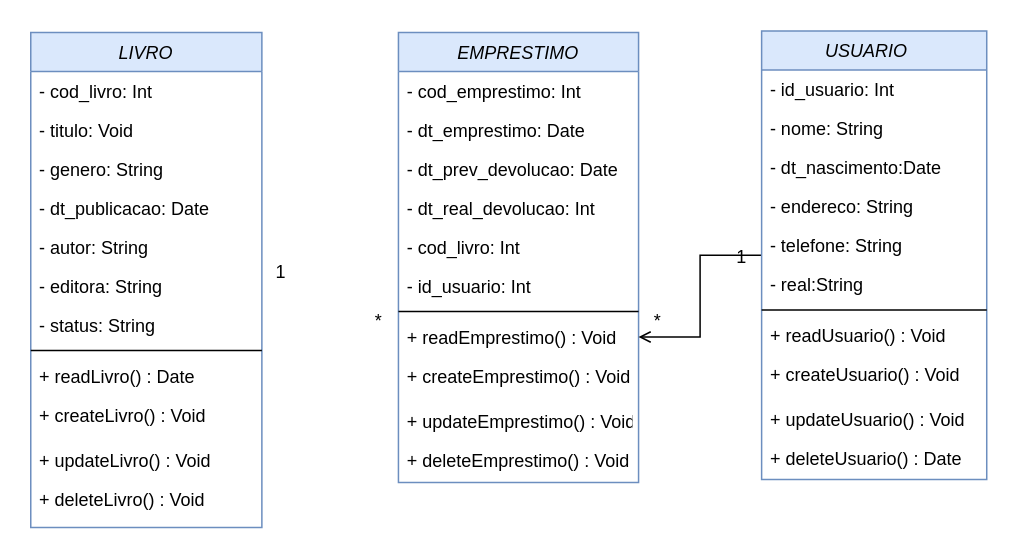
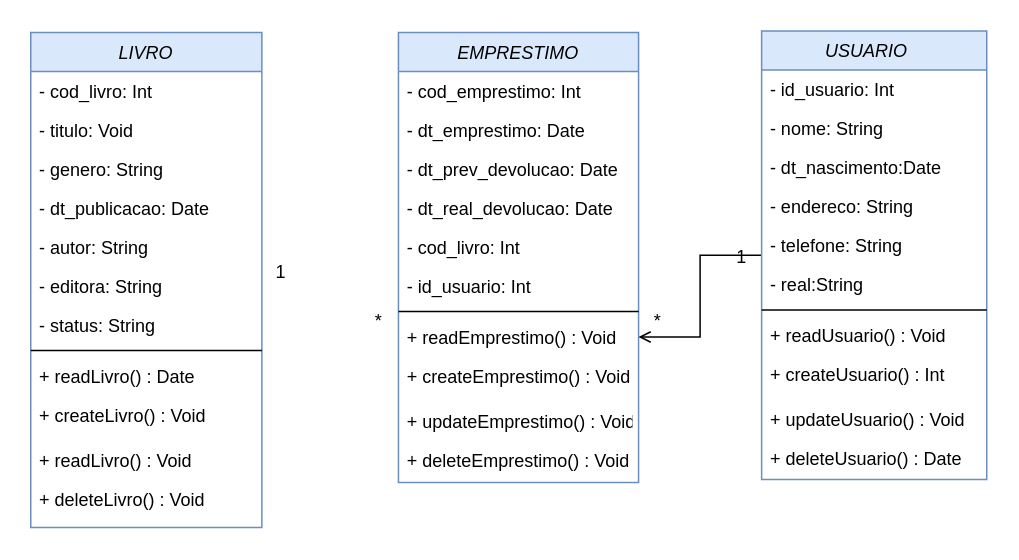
  <mxCell id="0" />
  <mxCell id="1" parent="0" />
  <mxCell id="2" value="LIVRO" style="swimlane;fontStyle=2;align=center;verticalAlign=top;childLayout=stackLayout;horizontal=1;startSize=26;horizontalStack=0;resizeParent=1;resizeLast=0;collapsible=1;marginBottom=0;rounded=0;shadow=0;strokeWidth=1;fillColor=#dae8fc;strokeColor=#6c8ebf;" parent="1" vertex="1"><mxGeometry x="20" y="21" width="154" height="330" as="geometry"><mxRectangle x="230" y="140" width="160" height="26" as="alternateBounds" /></mxGeometry></mxCell>
  <mxCell id="3" value="- cod_livro: Int" style="text;align=left;verticalAlign=top;spacingLeft=4;spacingRight=4;overflow=hidden;rotatable=0;points=[[0,0.5],[1,0.5]];portConstraint=eastwest;" parent="2" vertex="1"><mxGeometry y="26" width="154" height="26" as="geometry" /></mxCell>
  <mxCell id="4" value="- titulo: Void" style="text;align=left;verticalAlign=top;spacingLeft=4;spacingRight=4;overflow=hidden;rotatable=0;points=[[0,0.5],[1,0.5]];portConstraint=eastwest;rounded=0;shadow=0;html=0;" parent="2" vertex="1"><mxGeometry y="52" width="154" height="26" as="geometry" /></mxCell>
  <mxCell id="5" value="- genero: String" style="text;align=left;verticalAlign=top;spacingLeft=4;spacingRight=4;overflow=hidden;rotatable=0;points=[[0,0.5],[1,0.5]];portConstraint=eastwest;rounded=0;shadow=0;html=0;" parent="2" vertex="1"><mxGeometry y="78" width="154" height="26" as="geometry" /></mxCell>
  <mxCell id="6" value="- dt_publicacao: Date" style="text;align=left;verticalAlign=top;spacingLeft=4;spacingRight=4;overflow=hidden;rotatable=0;points=[[0,0.5],[1,0.5]];portConstraint=eastwest;rounded=0;shadow=0;html=0;" parent="2" vertex="1"><mxGeometry y="104" width="154" height="26" as="geometry" /></mxCell>
  <mxCell id="7" value="- autor: String&#10;" style="text;align=left;verticalAlign=top;spacingLeft=4;spacingRight=4;overflow=hidden;rotatable=0;points=[[0,0.5],[1,0.5]];portConstraint=eastwest;rounded=0;shadow=0;html=0;" parent="2" vertex="1"><mxGeometry y="130" width="154" height="26" as="geometry" /></mxCell>
  <mxCell id="8" value="- editora: String&#10;" style="text;align=left;verticalAlign=top;spacingLeft=4;spacingRight=4;overflow=hidden;rotatable=0;points=[[0,0.5],[1,0.5]];portConstraint=eastwest;rounded=0;shadow=0;html=0;" parent="2" vertex="1"><mxGeometry y="156" width="154" height="26" as="geometry" /></mxCell>
  <mxCell id="9" value="- status: String" style="text;align=left;verticalAlign=top;spacingLeft=4;spacingRight=4;overflow=hidden;rotatable=0;points=[[0,0.5],[1,0.5]];portConstraint=eastwest;rounded=0;shadow=0;html=0;" parent="2" vertex="1"><mxGeometry y="182" width="154" height="26" as="geometry" /></mxCell>
  <mxCell id="10" value="" style="line;html=1;strokeWidth=1;align=left;verticalAlign=middle;spacingTop=-1;spacingLeft=3;spacingRight=3;rotatable=0;labelPosition=right;points=[];portConstraint=eastwest;" parent="2" vertex="1"><mxGeometry y="208" width="154" height="8" as="geometry" /></mxCell>
  <mxCell id="11" value="+ readLivro() : Date" style="text;align=left;verticalAlign=top;spacingLeft=4;spacingRight=4;overflow=hidden;rotatable=0;points=[[0,0.5],[1,0.5]];portConstraint=eastwest;" parent="2" vertex="1"><mxGeometry y="216" width="154" height="26" as="geometry" /></mxCell>
  <mxCell id="12" value="+ createLivro() : Void" style="text;align=left;verticalAlign=top;spacingLeft=4;spacingRight=4;overflow=hidden;rotatable=0;points=[[0,0.5],[1,0.5]];portConstraint=eastwest;" parent="2" vertex="1"><mxGeometry y="242" width="154" height="30" as="geometry" /></mxCell>
- <mxCell id="13" value="+ updateLivro() : Void" style="text;align=left;verticalAlign=top;spacingLeft=4;spacingRight=4;overflow=hidden;rotatable=0;points=[[0,0.5],[1,0.5]];portConstraint=eastwest;" parent="2" vertex="1"><mxGeometry y="272" width="154" height="26" as="geometry" /></mxCell>
+ <mxCell id="13" value="+ readLivro() : Void" style="text;align=left;verticalAlign=top;spacingLeft=4;spacingRight=4;overflow=hidden;rotatable=0;points=[[0,0.5],[1,0.5]];portConstraint=eastwest;" parent="2" vertex="1"><mxGeometry y="272" width="154" height="26" as="geometry" /></mxCell>
  <mxCell id="14" value="+ deleteLivro() : Void" style="text;align=left;verticalAlign=top;spacingLeft=4;spacingRight=4;overflow=hidden;rotatable=0;points=[[0,0.5],[1,0.5]];portConstraint=eastwest;" parent="2" vertex="1"><mxGeometry y="298" width="154" height="26" as="geometry" /></mxCell>
  <mxCell id="15" value="EMPRESTIMO" style="swimlane;fontStyle=2;align=center;verticalAlign=top;childLayout=stackLayout;horizontal=1;startSize=26;horizontalStack=0;resizeParent=1;resizeLast=0;collapsible=1;marginBottom=0;rounded=0;shadow=0;strokeWidth=1;fillColor=#dae8fc;strokeColor=#6c8ebf;" parent="1" vertex="1"><mxGeometry x="265" y="21" width="160" height="300" as="geometry"><mxRectangle x="230" y="140" width="160" height="26" as="alternateBounds" /></mxGeometry></mxCell>
  <mxCell id="16" value="- cod_emprestimo: Int" style="text;align=left;verticalAlign=top;spacingLeft=4;spacingRight=4;overflow=hidden;rotatable=0;points=[[0,0.5],[1,0.5]];portConstraint=eastwest;" parent="15" vertex="1"><mxGeometry y="26" width="160" height="26" as="geometry" /></mxCell>
  <mxCell id="17" value="- dt_emprestimo: Date" style="text;align=left;verticalAlign=top;spacingLeft=4;spacingRight=4;overflow=hidden;rotatable=0;points=[[0,0.5],[1,0.5]];portConstraint=eastwest;rounded=0;shadow=0;html=0;" parent="15" vertex="1"><mxGeometry y="52" width="160" height="26" as="geometry" /></mxCell>
  <mxCell id="18" value="- dt_prev_devolucao: Date" style="text;align=left;verticalAlign=top;spacingLeft=4;spacingRight=4;overflow=hidden;rotatable=0;points=[[0,0.5],[1,0.5]];portConstraint=eastwest;rounded=0;shadow=0;html=0;" parent="15" vertex="1"><mxGeometry y="78" width="160" height="26" as="geometry" /></mxCell>
- <mxCell id="19" value="- dt_real_devolucao: Int" style="text;align=left;verticalAlign=top;spacingLeft=4;spacingRight=4;overflow=hidden;rotatable=0;points=[[0,0.5],[1,0.5]];portConstraint=eastwest;rounded=0;shadow=0;html=0;" parent="15" vertex="1"><mxGeometry y="104" width="160" height="26" as="geometry" /></mxCell>
+ <mxCell id="19" value="- dt_real_devolucao: Date" style="text;align=left;verticalAlign=top;spacingLeft=4;spacingRight=4;overflow=hidden;rotatable=0;points=[[0,0.5],[1,0.5]];portConstraint=eastwest;rounded=0;shadow=0;html=0;" parent="15" vertex="1"><mxGeometry y="104" width="160" height="26" as="geometry" /></mxCell>
  <mxCell id="20" value="- cod_livro: Int" style="text;align=left;verticalAlign=top;spacingLeft=4;spacingRight=4;overflow=hidden;rotatable=0;points=[[0,0.5],[1,0.5]];portConstraint=eastwest;" vertex="1" parent="15"><mxGeometry y="130" width="160" height="26" as="geometry" /></mxCell>
  <mxCell id="21" value="- id_usuario: Int" style="text;align=left;verticalAlign=top;spacingLeft=4;spacingRight=4;overflow=hidden;rotatable=0;points=[[0,0.5],[1,0.5]];portConstraint=eastwest;rounded=0;shadow=0;html=0;" vertex="1" parent="15"><mxGeometry y="156" width="160" height="26" as="geometry" /></mxCell>
  <mxCell id="22" value="" style="line;html=1;strokeWidth=1;align=left;verticalAlign=middle;spacingTop=-1;spacingLeft=3;spacingRight=3;rotatable=0;labelPosition=right;points=[];portConstraint=eastwest;" parent="15" vertex="1"><mxGeometry y="182" width="160" height="8" as="geometry" /></mxCell>
  <mxCell id="23" value="+ readEmprestimo() : Void" style="text;align=left;verticalAlign=top;spacingLeft=4;spacingRight=4;overflow=hidden;rotatable=0;points=[[0,0.5],[1,0.5]];portConstraint=eastwest;" parent="15" vertex="1"><mxGeometry y="190" width="160" height="26" as="geometry" /></mxCell>
  <mxCell id="24" value="+ createEmprestimo() : Void" style="text;align=left;verticalAlign=top;spacingLeft=4;spacingRight=4;overflow=hidden;rotatable=0;points=[[0,0.5],[1,0.5]];portConstraint=eastwest;" parent="15" vertex="1"><mxGeometry y="216" width="160" height="30" as="geometry" /></mxCell>
  <mxCell id="25" value="+ updateEmprestimo() : Void" style="text;align=left;verticalAlign=top;spacingLeft=4;spacingRight=4;overflow=hidden;rotatable=0;points=[[0,0.5],[1,0.5]];portConstraint=eastwest;" parent="15" vertex="1"><mxGeometry y="246" width="160" height="26" as="geometry" /></mxCell>
  <mxCell id="26" value="+ deleteEmprestimo() : Void" style="text;align=left;verticalAlign=top;spacingLeft=4;spacingRight=4;overflow=hidden;rotatable=0;points=[[0,0.5],[1,0.5]];portConstraint=eastwest;" parent="15" vertex="1"><mxGeometry y="272" width="160" height="26" as="geometry" /></mxCell>
  <mxCell id="27" value="" style="edgeStyle=orthogonalEdgeStyle;rounded=0;orthogonalLoop=1;jettySize=auto;html=1;endArrow=open;" edge="1" parent="1" source="28" target="23"><mxGeometry relative="1" as="geometry" /></mxCell>
  <mxCell id="28" value="USUARIO   " style="swimlane;fontStyle=2;align=center;verticalAlign=top;childLayout=stackLayout;horizontal=1;startSize=26;horizontalStack=0;resizeParent=1;resizeLast=0;collapsible=1;marginBottom=0;rounded=0;shadow=0;strokeWidth=1;fillColor=#dae8fc;strokeColor=#6c8ebf;" vertex="1" parent="1"><mxGeometry x="507" y="20" width="150" height="299" as="geometry"><mxRectangle x="230" y="140" width="160" height="26" as="alternateBounds" /></mxGeometry></mxCell>
  <mxCell id="29" value="- id_usuario: Int" style="text;align=left;verticalAlign=top;spacingLeft=4;spacingRight=4;overflow=hidden;rotatable=0;points=[[0,0.5],[1,0.5]];portConstraint=eastwest;rounded=0;shadow=0;html=0;" vertex="1" parent="28"><mxGeometry y="26" width="150" height="26" as="geometry" /></mxCell>
  <mxCell id="30" value="- nome: String" style="text;align=left;verticalAlign=top;spacingLeft=4;spacingRight=4;overflow=hidden;rotatable=0;points=[[0,0.5],[1,0.5]];portConstraint=eastwest;" vertex="1" parent="28"><mxGeometry y="52" width="150" height="26" as="geometry" /></mxCell>
  <mxCell id="31" value="- dt_nascimento:Date" style="text;align=left;verticalAlign=top;spacingLeft=4;spacingRight=4;overflow=hidden;rotatable=0;points=[[0,0.5],[1,0.5]];portConstraint=eastwest;rounded=0;shadow=0;html=0;" vertex="1" parent="28"><mxGeometry y="78" width="150" height="26" as="geometry" /></mxCell>
  <mxCell id="32" value="- endereco: String" style="text;align=left;verticalAlign=top;spacingLeft=4;spacingRight=4;overflow=hidden;rotatable=0;points=[[0,0.5],[1,0.5]];portConstraint=eastwest;rounded=0;shadow=0;html=0;" vertex="1" parent="28"><mxGeometry y="104" width="150" height="26" as="geometry" /></mxCell>
  <mxCell id="33" value="- telefone: String" style="text;align=left;verticalAlign=top;spacingLeft=4;spacingRight=4;overflow=hidden;rotatable=0;points=[[0,0.5],[1,0.5]];portConstraint=eastwest;rounded=0;shadow=0;html=0;" vertex="1" parent="28"><mxGeometry y="130" width="150" height="26" as="geometry" /></mxCell>
  <mxCell id="34" value="- real:String" style="text;align=left;verticalAlign=top;spacingLeft=4;spacingRight=4;overflow=hidden;rotatable=0;points=[[0,0.5],[1,0.5]];portConstraint=eastwest;" vertex="1" parent="28"><mxGeometry y="156" width="150" height="26" as="geometry" /></mxCell>
  <mxCell id="35" value="" style="line;html=1;strokeWidth=1;align=left;verticalAlign=middle;spacingTop=-1;spacingLeft=3;spacingRight=3;rotatable=0;labelPosition=right;points=[];portConstraint=eastwest;" vertex="1" parent="28"><mxGeometry y="182" width="150" height="8" as="geometry" /></mxCell>
  <mxCell id="36" value="+ readUsuario() : Void" style="text;align=left;verticalAlign=top;spacingLeft=4;spacingRight=4;overflow=hidden;rotatable=0;points=[[0,0.5],[1,0.5]];portConstraint=eastwest;" vertex="1" parent="28"><mxGeometry y="190" width="150" height="26" as="geometry" /></mxCell>
- <mxCell id="37" value="+ createUsuario() : Void" style="text;align=left;verticalAlign=top;spacingLeft=4;spacingRight=4;overflow=hidden;rotatable=0;points=[[0,0.5],[1,0.5]];portConstraint=eastwest;" vertex="1" parent="28"><mxGeometry y="216" width="150" height="30" as="geometry" /></mxCell>
+ <mxCell id="37" value="+ createUsuario() : Int" style="text;align=left;verticalAlign=top;spacingLeft=4;spacingRight=4;overflow=hidden;rotatable=0;points=[[0,0.5],[1,0.5]];portConstraint=eastwest;" vertex="1" parent="28"><mxGeometry y="216" width="150" height="30" as="geometry" /></mxCell>
  <mxCell id="38" value="+ updateUsuario() : Void" style="text;align=left;verticalAlign=top;spacingLeft=4;spacingRight=4;overflow=hidden;rotatable=0;points=[[0,0.5],[1,0.5]];portConstraint=eastwest;" vertex="1" parent="28"><mxGeometry y="246" width="150" height="26" as="geometry" /></mxCell>
  <mxCell id="39" value="+ deleteUsuario() : Date" style="text;align=left;verticalAlign=top;spacingLeft=4;spacingRight=4;overflow=hidden;rotatable=0;points=[[0,0.5],[1,0.5]];portConstraint=eastwest;" vertex="1" parent="28"><mxGeometry y="272" width="150" height="26" as="geometry" /></mxCell>
  <mxCell id="40" value="*" style="text;html=1;strokeColor=none;fillColor=none;align=center;verticalAlign=middle;whiteSpace=wrap;rounded=0;" vertex="1" parent="1"><mxGeometry x="239" y="209" width="26" height="10" as="geometry" /></mxCell>
  <mxCell id="41" value="*" style="text;html=1;strokeColor=none;fillColor=none;align=center;verticalAlign=middle;whiteSpace=wrap;rounded=0;" vertex="1" parent="1"><mxGeometry x="425" y="209" width="26" height="10" as="geometry" /></mxCell>
  <mxCell id="42" value="1" style="text;html=1;strokeColor=none;fillColor=none;align=center;verticalAlign=middle;whiteSpace=wrap;rounded=0;" vertex="1" parent="1"><mxGeometry x="481" y="166" width="26" height="10" as="geometry" /></mxCell>
  <mxCell id="43" value="1" style="text;html=1;strokeColor=none;fillColor=none;align=center;verticalAlign=middle;whiteSpace=wrap;rounded=0;" vertex="1" parent="1"><mxGeometry x="174" y="176" width="26" height="10" as="geometry" /></mxCell>
